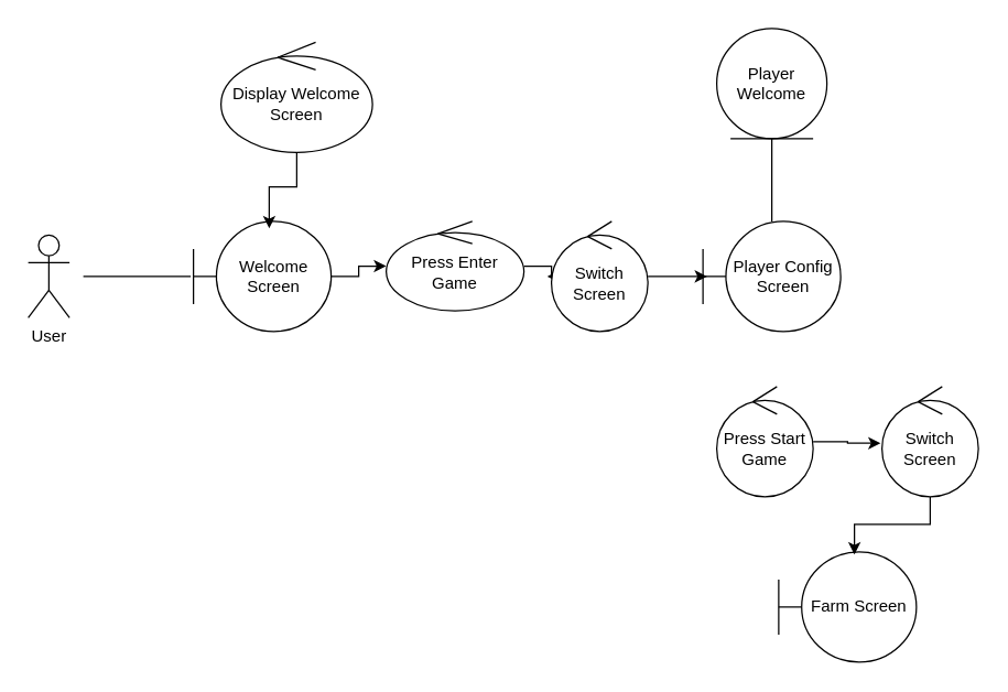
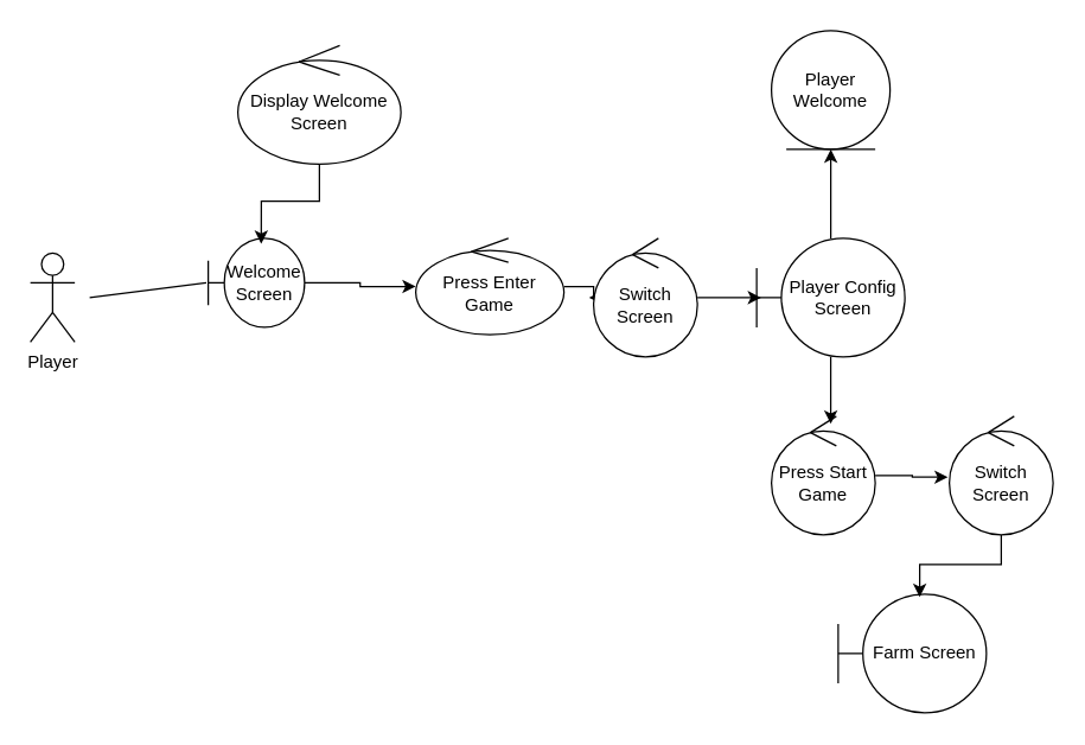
  <mxCell id="0" />
  <mxCell id="1" parent="0" />
  <mxCell id="2" style="edgeStyle=orthogonalEdgeStyle;rounded=0;orthogonalLoop=1;jettySize=auto;html=1;entryX=0;entryY=0.5;entryDx=0;entryDy=0;entryPerimeter=0;" parent="1" source="3" target="14" edge="1"><mxGeometry relative="1" as="geometry" /></mxCell>
- <mxCell id="3" value="Welcome Screen" style="shape=umlBoundary;whiteSpace=wrap;html=1;" parent="1" vertex="1"><mxGeometry x="140" y="160" width="100" height="80" as="geometry" /></mxCell>
- <mxCell id="4" value="User&lt;br&gt;" style="shape=umlActor;verticalLabelPosition=bottom;verticalAlign=top;html=1;" parent="1" vertex="1"><mxGeometry x="20" y="170" width="30" height="60" as="geometry" /></mxCell>
+ <mxCell id="3" value="Welcome Screen" style="shape=umlBoundary;whiteSpace=wrap;html=1;" parent="1" vertex="1"><mxGeometry x="140" y="160" width="65" height="60" as="geometry" /></mxCell>
+ <mxCell id="4" value="Player&lt;br&gt;" style="shape=umlActor;verticalLabelPosition=bottom;verticalAlign=top;html=1;" parent="1" vertex="1"><mxGeometry x="20" y="170" width="30" height="60" as="geometry" /></mxCell>
  <mxCell id="5" value="" style="endArrow=none;html=1;entryX=-0.02;entryY=0.5;entryDx=0;entryDy=0;entryPerimeter=0;" parent="1" target="3" edge="1"><mxGeometry width="50" height="50" relative="1" as="geometry"><mxPoint x="60" y="200" as="sourcePoint" /><mxPoint x="100" y="150" as="targetPoint" /></mxGeometry></mxCell>
- <mxCell id="6" style="edgeStyle=orthogonalEdgeStyle;rounded=0;orthogonalLoop=1;jettySize=auto;html=1;entryX=0.5;entryY=1;entryDx=0;entryDy=0;endArrow=none;" edge="1" parent="1" source="8" target="10"><mxGeometry relative="1" as="geometry" /></mxCell>
+ <mxCell id="6" style="edgeStyle=orthogonalEdgeStyle;rounded=0;orthogonalLoop=1;jettySize=auto;html=1;entryX=0.5;entryY=1;entryDx=0;entryDy=0;" edge="1" parent="1" source="8" target="10"><mxGeometry relative="1" as="geometry" /></mxCell>
+ <mxCell id="7" style="edgeStyle=orthogonalEdgeStyle;rounded=0;orthogonalLoop=1;jettySize=auto;html=1;entryX=0.571;entryY=0.063;entryDx=0;entryDy=0;entryPerimeter=0;" edge="1" parent="1" source="8" target="18"><mxGeometry relative="1" as="geometry" /></mxCell>
  <mxCell id="8" value="Player Config Screen" style="shape=umlBoundary;whiteSpace=wrap;html=1;" parent="1" vertex="1"><mxGeometry x="510" y="160" width="100" height="80" as="geometry" /></mxCell>
  <mxCell id="9" value="Farm Screen" style="shape=umlBoundary;whiteSpace=wrap;html=1;" parent="1" vertex="1"><mxGeometry x="565" y="400" width="100" height="80" as="geometry" /></mxCell>
  <mxCell id="10" value="Player Welcome" style="ellipse;shape=umlEntity;whiteSpace=wrap;html=1;" parent="1" vertex="1"><mxGeometry x="520" y="20" width="80" height="80" as="geometry" /></mxCell>
  <mxCell id="11" style="edgeStyle=orthogonalEdgeStyle;rounded=0;orthogonalLoop=1;jettySize=auto;html=1;entryX=0.55;entryY=0.063;entryDx=0;entryDy=0;entryPerimeter=0;" parent="1" source="12" target="3" edge="1"><mxGeometry relative="1" as="geometry" /></mxCell>
  <mxCell id="12" value="Display Welcome Screen" style="ellipse;shape=umlControl;whiteSpace=wrap;html=1;" parent="1" vertex="1"><mxGeometry x="160" y="30" width="110" height="80" as="geometry" /></mxCell>
  <mxCell id="13" style="edgeStyle=orthogonalEdgeStyle;rounded=0;orthogonalLoop=1;jettySize=auto;html=1;entryX=-0.043;entryY=0.5;entryDx=0;entryDy=0;entryPerimeter=0;" parent="1" source="14" target="16" edge="1"><mxGeometry relative="1" as="geometry" /></mxCell>
  <mxCell id="14" value="Press Enter Game" style="ellipse;shape=umlControl;whiteSpace=wrap;html=1;" parent="1" vertex="1"><mxGeometry x="280" y="160" width="100" height="65" as="geometry" /></mxCell>
  <mxCell id="15" style="edgeStyle=orthogonalEdgeStyle;rounded=0;orthogonalLoop=1;jettySize=auto;html=1;entryX=0.03;entryY=0.5;entryDx=0;entryDy=0;entryPerimeter=0;" edge="1" parent="1" source="16"><mxGeometry relative="1" as="geometry"><mxPoint x="513" y="200" as="targetPoint" /></mxGeometry></mxCell>
  <mxCell id="16" value="Switch Screen" style="ellipse;shape=umlControl;whiteSpace=wrap;html=1;" parent="1" vertex="1"><mxGeometry x="400" y="160" width="70" height="80" as="geometry" /></mxCell>
  <mxCell id="17" style="edgeStyle=orthogonalEdgeStyle;rounded=0;orthogonalLoop=1;jettySize=auto;html=1;entryX=-0.014;entryY=0.513;entryDx=0;entryDy=0;entryPerimeter=0;" edge="1" parent="1" source="18" target="20"><mxGeometry relative="1" as="geometry" /></mxCell>
  <mxCell id="18" value="Press Start Game" style="ellipse;shape=umlControl;whiteSpace=wrap;html=1;" vertex="1" parent="1"><mxGeometry x="520" y="280" width="70" height="80" as="geometry" /></mxCell>
  <mxCell id="19" style="edgeStyle=orthogonalEdgeStyle;rounded=0;orthogonalLoop=1;jettySize=auto;html=1;entryX=0.55;entryY=0.025;entryDx=0;entryDy=0;entryPerimeter=0;" edge="1" parent="1" source="20" target="9"><mxGeometry relative="1" as="geometry" /></mxCell>
  <mxCell id="20" value="Switch Screen" style="ellipse;shape=umlControl;whiteSpace=wrap;html=1;" vertex="1" parent="1"><mxGeometry x="640" y="280" width="70" height="80" as="geometry" /></mxCell>
